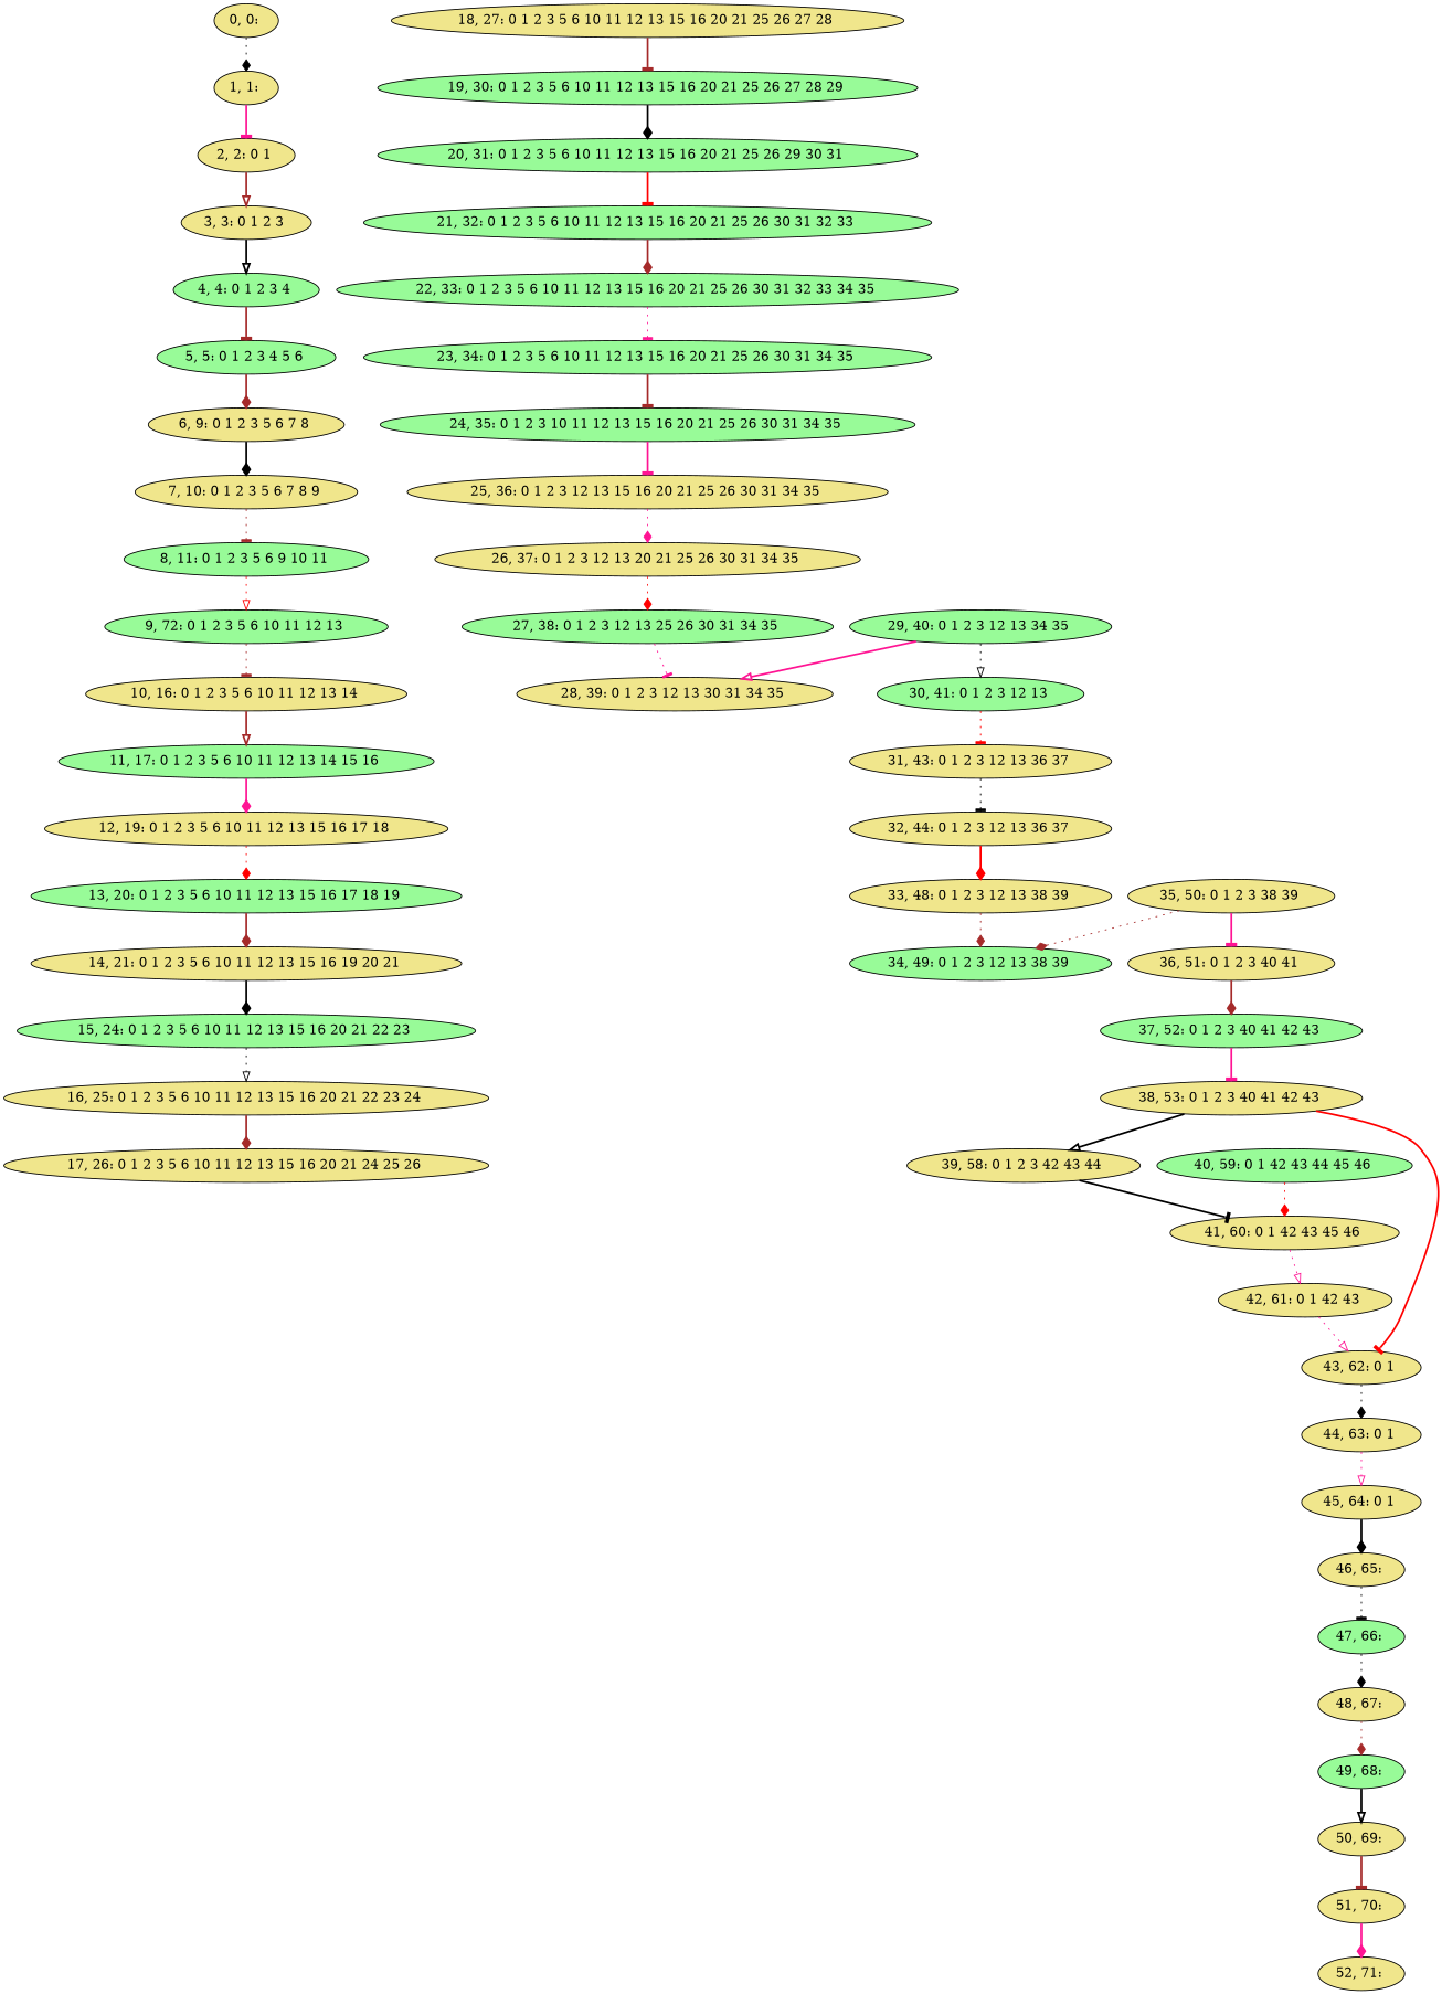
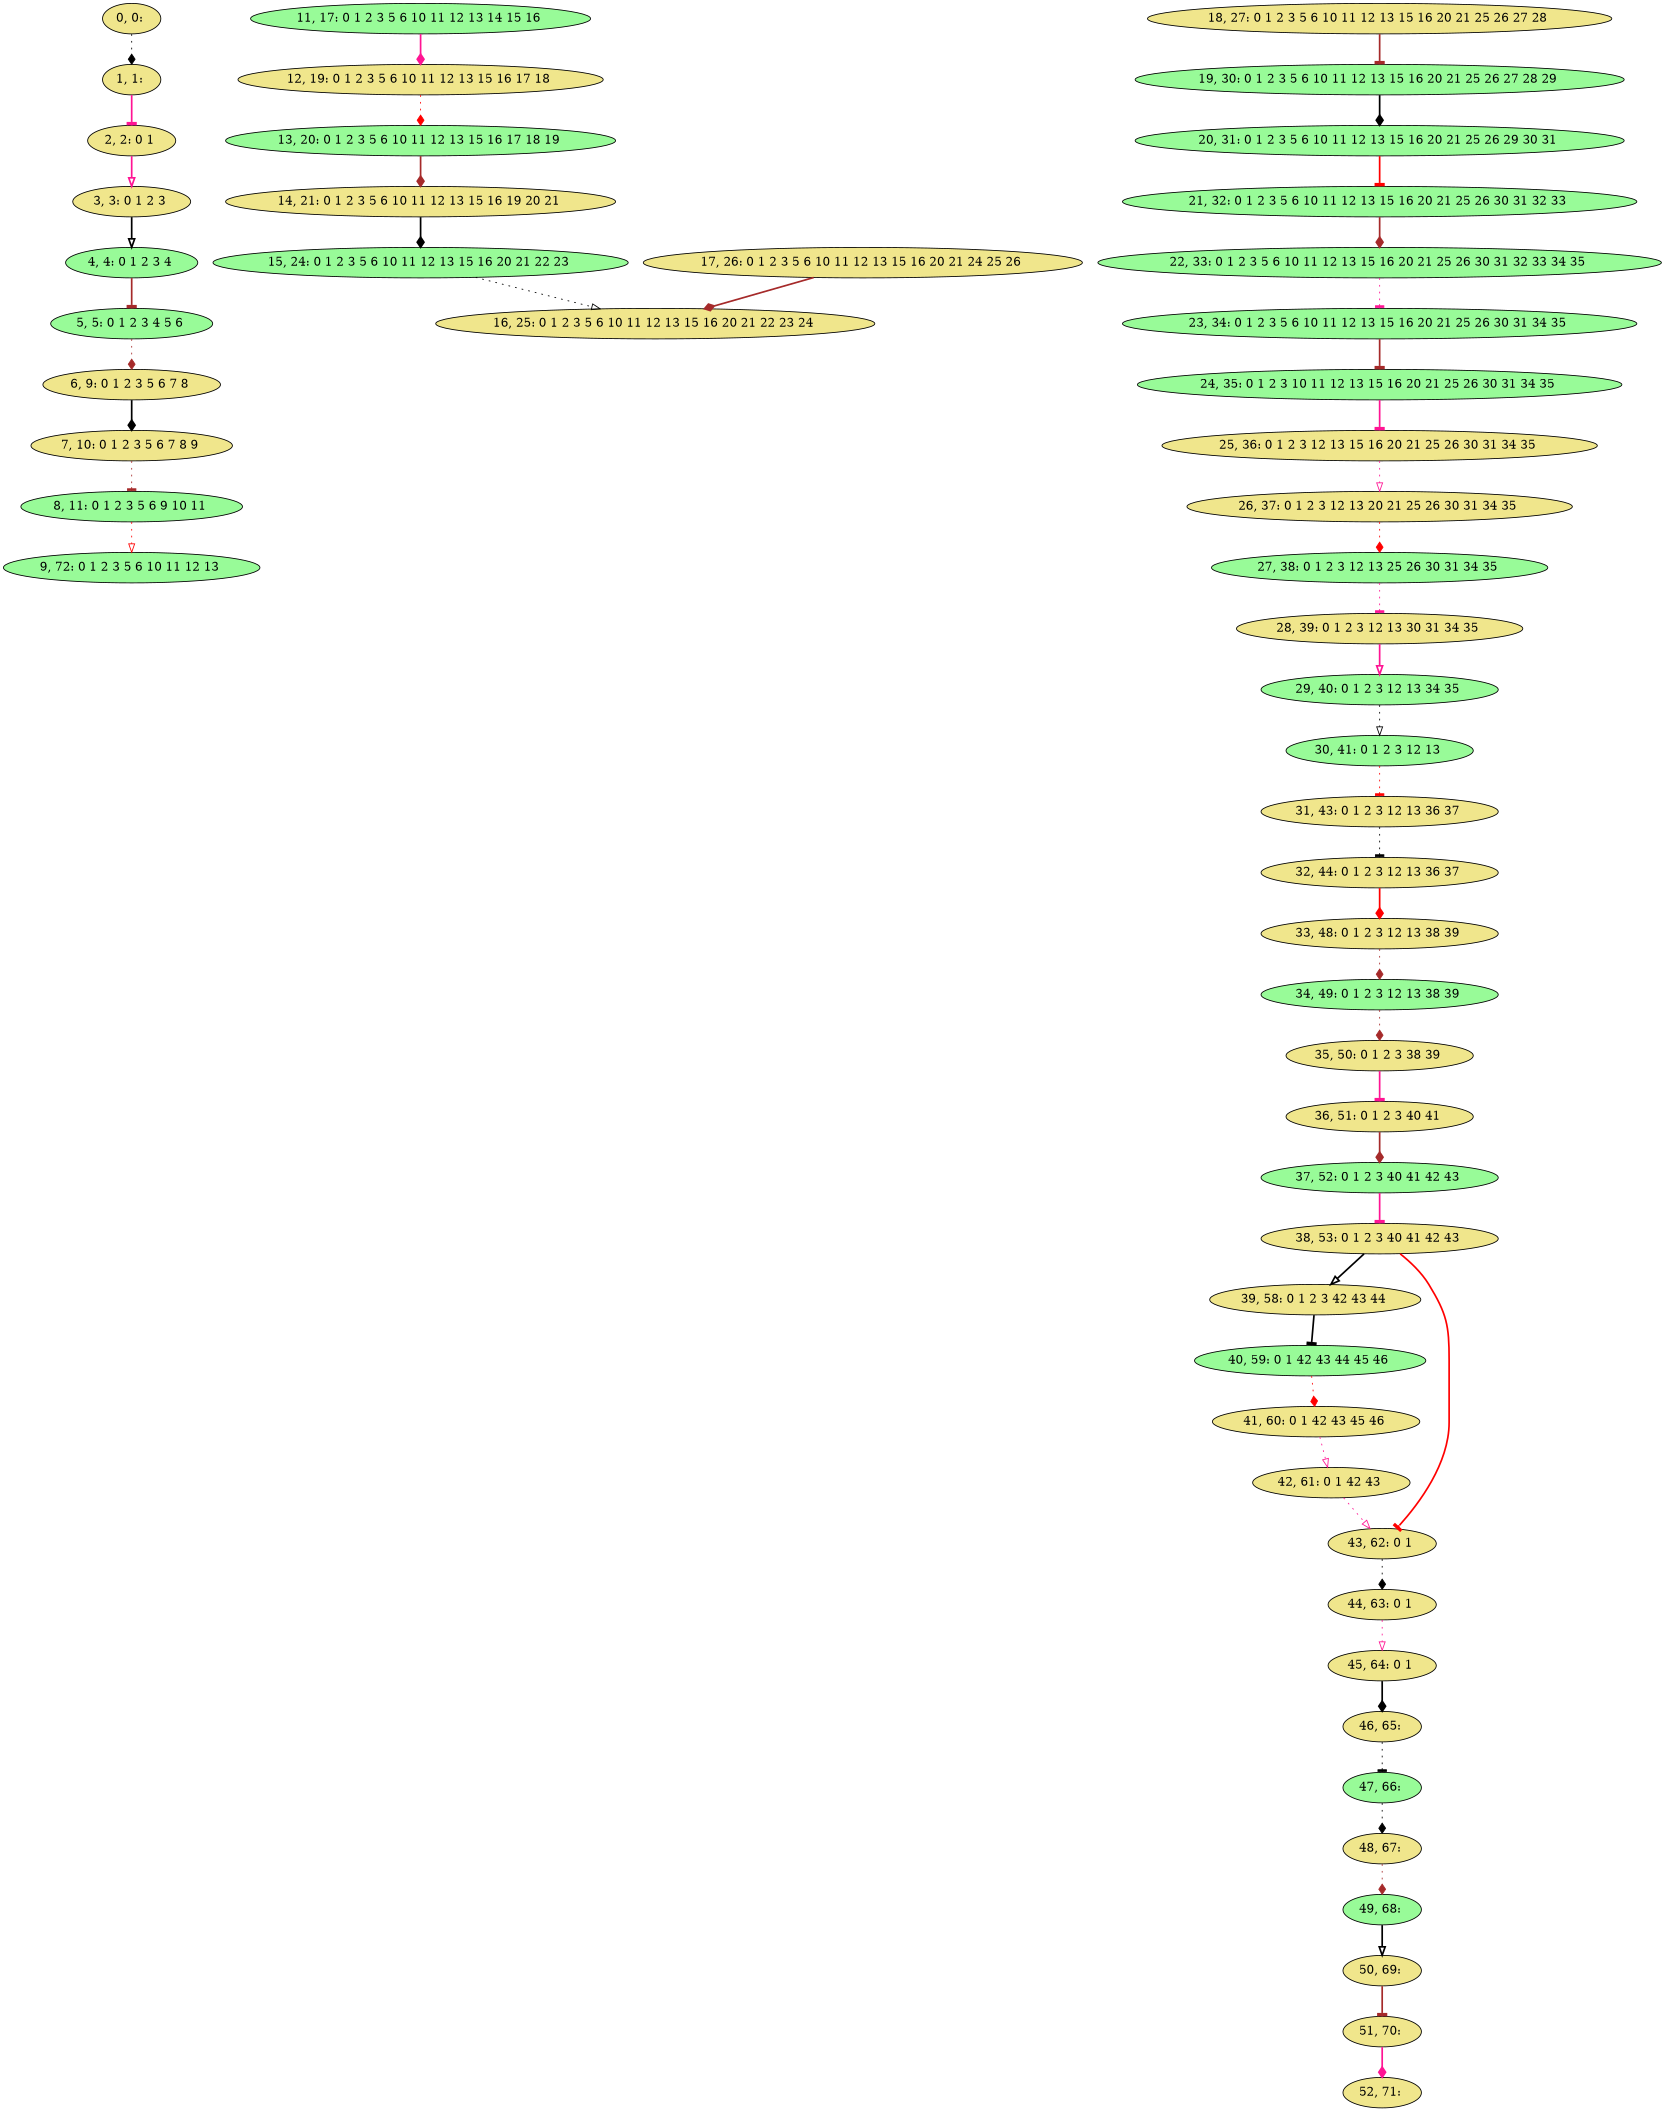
  digraph {
    node [fillcolor=khaki style=filled]
    edge [arrowhead=diamond color=brown style=bold]
    n1 [label="0, 0: "]
    n2 [label="1, 1: "]
    n3 [label="2, 2: 0 1 "]
    n4 [label="3, 3: 0 1 2 3 "]
    n5 [fillcolor=palegreen label="4, 4: 0 1 2 3 4 "]
    n6 [fillcolor=palegreen label="5, 5: 0 1 2 3 4 5 6 "]
    n7 [label="6, 9: 0 1 2 3 5 6 7 8 "]
    n8 [label="7, 10: 0 1 2 3 5 6 7 8 9 "]
    n9 [fillcolor=palegreen label="8, 11: 0 1 2 3 5 6 9 10 11 "]
    n10 [fillcolor=palegreen label="9, 72: 0 1 2 3 5 6 10 11 12 13 "]
-   n11 [label="10, 16: 0 1 2 3 5 6 10 11 12 13 14 "]
    n12 [fillcolor=palegreen label="11, 17: 0 1 2 3 5 6 10 11 12 13 14 15 16 "]
    n13 [label="12, 19: 0 1 2 3 5 6 10 11 12 13 15 16 17 18 "]
    n14 [fillcolor=palegreen label="13, 20: 0 1 2 3 5 6 10 11 12 13 15 16 17 18 19 "]
    n15 [label="14, 21: 0 1 2 3 5 6 10 11 12 13 15 16 19 20 21 "]
    n16 [fillcolor=palegreen label="15, 24: 0 1 2 3 5 6 10 11 12 13 15 16 20 21 22 23 "]
    n17 [label="16, 25: 0 1 2 3 5 6 10 11 12 13 15 16 20 21 22 23 24 "]
    n18 [label="17, 26: 0 1 2 3 5 6 10 11 12 13 15 16 20 21 24 25 26 "]
    n19 [label="18, 27: 0 1 2 3 5 6 10 11 12 13 15 16 20 21 25 26 27 28 "]
    n20 [fillcolor=palegreen label="19, 30: 0 1 2 3 5 6 10 11 12 13 15 16 20 21 25 26 27 28 29 "]
    n21 [fillcolor=palegreen label="20, 31: 0 1 2 3 5 6 10 11 12 13 15 16 20 21 25 26 29 30 31 "]
    n22 [fillcolor=palegreen label="21, 32: 0 1 2 3 5 6 10 11 12 13 15 16 20 21 25 26 30 31 32 33 "]
    n23 [fillcolor=palegreen label="22, 33: 0 1 2 3 5 6 10 11 12 13 15 16 20 21 25 26 30 31 32 33 34 35 "]
    n24 [fillcolor=palegreen label="23, 34: 0 1 2 3 5 6 10 11 12 13 15 16 20 21 25 26 30 31 34 35 "]
    n25 [fillcolor=palegreen label="24, 35: 0 1 2 3 10 11 12 13 15 16 20 21 25 26 30 31 34 35 "]
    n26 [label="25, 36: 0 1 2 3 12 13 15 16 20 21 25 26 30 31 34 35 "]
    n27 [label="26, 37: 0 1 2 3 12 13 20 21 25 26 30 31 34 35 "]
    n28 [fillcolor=palegreen label="27, 38: 0 1 2 3 12 13 25 26 30 31 34 35 "]
    n29 [label="28, 39: 0 1 2 3 12 13 30 31 34 35 "]
    n30 [fillcolor=palegreen label="29, 40: 0 1 2 3 12 13 34 35 "]
    n31 [fillcolor=palegreen label="30, 41: 0 1 2 3 12 13 "]
    n32 [label="31, 43: 0 1 2 3 12 13 36 37 "]
    n33 [label="32, 44: 0 1 2 3 12 13 36 37 "]
    n34 [label="33, 48: 0 1 2 3 12 13 38 39 "]
    n35 [fillcolor=palegreen label="34, 49: 0 1 2 3 12 13 38 39 "]
    n36 [label="35, 50: 0 1 2 3 38 39 "]
    n37 [label="36, 51: 0 1 2 3 40 41 "]
    n38 [fillcolor=palegreen label="37, 52: 0 1 2 3 40 41 42 43 "]
    n39 [label="38, 53: 0 1 2 3 40 41 42 43 "]
    n40 [label="39, 58: 0 1 2 3 42 43 44 "]
    n41 [label="43, 62: 0 1 "]
    n42 [fillcolor=palegreen label="40, 59: 0 1 42 43 44 45 46 "]
    n43 [label="44, 63: 0 1 "]
    n44 [label="45, 64: 0 1 "]
    n45 [label="41, 60: 0 1 42 43 45 46 "]
    n46 [label="42, 61: 0 1 42 43 "]
    n47 [label="46, 65: "]
    n48 [fillcolor=palegreen label="47, 66: "]
    n49 [label="48, 67: "]
    n50 [fillcolor=palegreen label="49, 68: "]
    n51 [label="50, 69: "]
    n52 [label="51, 70: "]
    n53 [label="52, 71: "]
    n1 -> n2 [color=black style=dotted]
    n2 -> n3 [arrowhead=tee color=deeppink]
-   n3 -> n4 [arrowhead=onormal]
+   n3 -> n4 [arrowhead=onormal color=deeppink]
    n4 -> n5 [arrowhead=onormal color=black]
    n5 -> n6 [arrowhead=tee]
-   n6 -> n7
+   n6 -> n7 [style=dotted]
    n7 -> n8 [color=black]
    n8 -> n9 [arrowhead=tee style=dotted]
    n9 -> n10 [arrowhead=onormal color=red style=dotted]
-   n10 -> n11 [arrowhead=tee style=dotted]
-   n11 -> n12 [arrowhead=onormal]
    n12 -> n13 [color=deeppink]
    n13 -> n14 [color=red style=dotted]
    n14 -> n15
    n15 -> n16 [color=black]
    n16 -> n17 [arrowhead=onormal color=black style=dotted]
-   n17 -> n18
+   n18 -> n17
    n19 -> n20 [arrowhead=tee]
    n20 -> n21 [color=black]
    n21 -> n22 [arrowhead=tee color=red]
    n22 -> n23
    n23 -> n24 [arrowhead=tee color=deeppink style=dotted]
    n24 -> n25 [arrowhead=tee]
    n25 -> n26 [arrowhead=tee color=deeppink]
-   n26 -> n27 [color=deeppink style=dotted]
+   n26 -> n27 [arrowhead=onormal color=deeppink style=dotted]
    n27 -> n28 [color=red style=dotted]
    n28 -> n29 [arrowhead=tee color=deeppink style=dotted]
-   n30 -> n29 [arrowhead=onormal color=deeppink]
+   n29 -> n30 [arrowhead=onormal color=deeppink]
    n30 -> n31 [arrowhead=onormal color=black style=dotted]
    n31 -> n32 [arrowhead=tee color=red style=dotted]
    n32 -> n33 [arrowhead=tee color=black style=dotted]
    n33 -> n34 [color=red]
    n34 -> n35 [style=dotted]
-   n36 -> n35 [style=dotted]
+   n35 -> n36 [style=dotted]
    n36 -> n37 [arrowhead=tee color=deeppink]
    n37 -> n38
    n38 -> n39 [arrowhead=tee color=deeppink]
    n39 -> n40 [arrowhead=onormal color=black]
    n39 -> n41 [arrowhead=tee color=red]
-   n40 -> n45 [arrowhead=tee color=black]
+   n40 -> n42 [arrowhead=tee color=black]
    n41 -> n43 [color=black style=dotted]
    n42 -> n45 [color=red style=dotted]
    n43 -> n44 [arrowhead=onormal color=deeppink style=dotted]
    n44 -> n47 [color=black]
    n45 -> n46 [arrowhead=onormal color=deeppink style=dotted]
    n46 -> n41 [arrowhead=onormal color=deeppink style=dotted]
    n47 -> n48 [arrowhead=tee color=black style=dotted]
    n48 -> n49 [color=black style=dotted]
    n49 -> n50 [style=dotted]
    n50 -> n51 [arrowhead=onormal color=black]
    n51 -> n52 [arrowhead=tee]
    n52 -> n53 [color=deeppink]
  }
